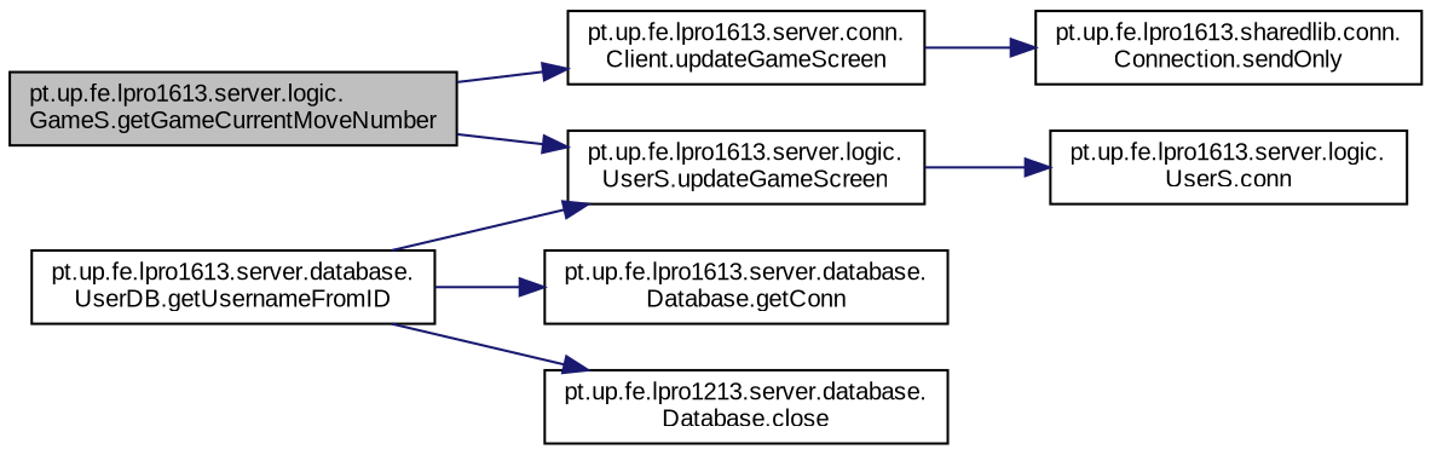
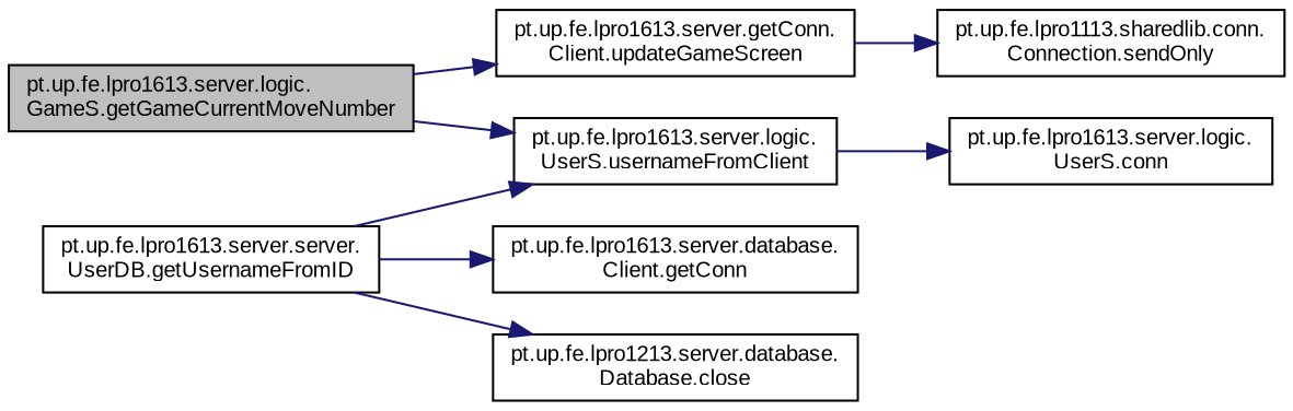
  digraph {
    fontname="Liberation Sans"
    rankdir=LR
    node [color=black fillcolor=white fontname="Liberation Sans" fontsize=10 shape=record style=filled]
    edge [color=midnightblue fontname="Liberation Sans" fontsize=10 labelfontname=Helvetica labelfontsize=10 style=solid]
    n1 [fillcolor=grey75 fontcolor=black height=0.2 label="pt.up.fe.lpro1613.server.logic.\lGameS.getGameCurrentMoveNumber" width=0.4]
-   n2 [height=0.2 label="pt.up.fe.lpro1613.server.logic.\lUserS.updateGameScreen" width=0.4]
-   n3 [height=0.2 label="pt.up.fe.lpro1613.server.conn.\lClient.updateGameScreen" width=0.4]
+   n2 [height=0.2 label="pt.up.fe.lpro1613.server.logic.\lUserS.usernameFromClient" width=0.4]
+   n3 [height=0.2 label="pt.up.fe.lpro1613.server.getConn.\lClient.updateGameScreen" width=0.4]
    n4 [height=0.2 label="pt.up.fe.lpro1613.server.logic.\lUserS.conn" width=0.4]
-   n5 [height=0.2 label="pt.up.fe.lpro1613.sharedlib.conn.\lConnection.sendOnly" width=0.4]
-   n6 [height=0.2 label="pt.up.fe.lpro1613.server.database.\lUserDB.getUsernameFromID" width=0.4]
-   n7 [height=0.2 label="pt.up.fe.lpro1613.server.database.\lDatabase.getConn" width=0.4]
+   n5 [height=0.2 label="pt.up.fe.lpro1113.sharedlib.conn.\lConnection.sendOnly" width=0.4]
+   n6 [height=0.2 label="pt.up.fe.lpro1613.server.server.\lUserDB.getUsernameFromID" width=0.4]
+   n7 [height=0.2 label="pt.up.fe.lpro1613.server.database.\lClient.getConn" width=0.4]
    n8 [height=0.2 label="pt.up.fe.lpro1213.server.database.\lDatabase.close" width=0.4]
    n1 -> n2
    n1 -> n3
    n2 -> n4
    n3 -> n5
    n6 -> n2
    n6 -> n7
    n6 -> n8
  }
